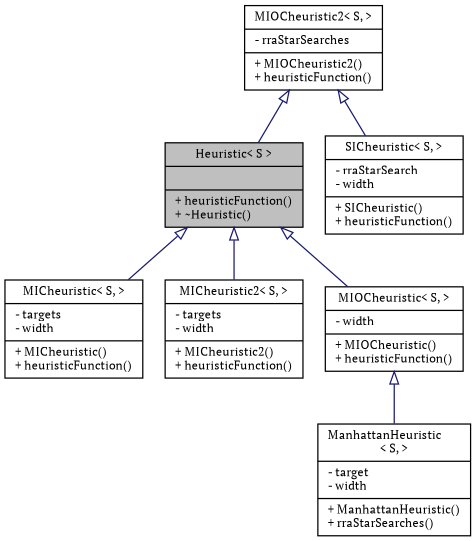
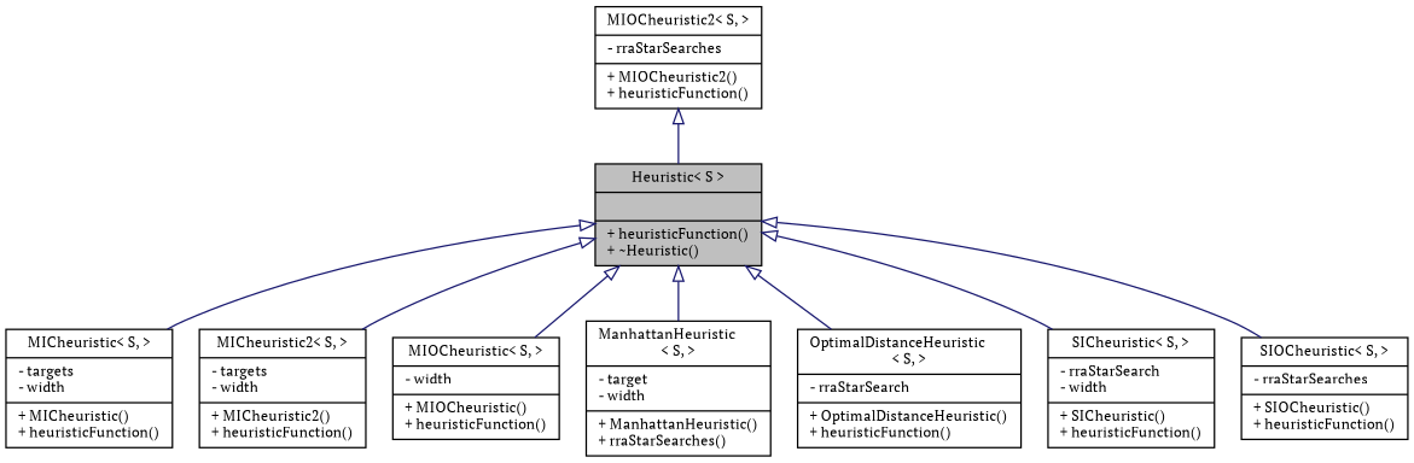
  digraph {
    fontname="PT Serif"
    node [color=black fillcolor=white fontname="PT Serif" fontsize=10 shape=record style=filled]
    edge [arrowtail=onormal color=midnightblue dir=back fontname="PT Serif" fontsize=10 labelfontname=Helvetica labelfontsize=10 style=solid]
    n1 [fillcolor=grey75 fontcolor=black height=0.2 label="{Heuristic\< S \>\n||+ heuristicFunction()\l+ ~Heuristic()\l}" width=0.4]
    n2 [height=0.2 label="{MICheuristic\< S, \>\n|- targets\l- width\l|+ MICheuristic()\l+ heuristicFunction()\l}" width=0.4]
    n3 [height=0.2 label="{MICheuristic2\< S, \>\n|- targets\l- width\l|+ MICheuristic2()\l+ heuristicFunction()\l}" width=0.4]
    n4 [height=0.2 label="{MIOCheuristic\< S, \>\n|- width\l|+ MIOCheuristic()\l+ heuristicFunction()\l}" width=0.4]
    n5 [height=0.2 label="{ManhattanHeuristic\l\< S, \>\n|- target\l- width\l|+ ManhattanHeuristic()\l+ rraStarSearches()\l}" width=0.4]
+   n6 [height=0.2 label="{OptimalDistanceHeuristic\l\< S, \>\n|- rraStarSearch\l|+ OptimalDistanceHeuristic()\l+ heuristicFunction()\l}" width=0.4]
    n7 [height=0.2 label="{SICheuristic\< S, \>\n|- rraStarSearch\l- width\l|+ SICheuristic()\l+ heuristicFunction()\l}" width=0.4]
+   n8 [height=0.2 label="{SIOCheuristic\< S, \>\n|- rraStarSearches\l|+ SIOCheuristic()\l+ heuristicFunction()\l}" width=0.4]
    n9 [height=0.2 label="{MIOCheuristic2\< S, \>\n|- rraStarSearches\l|+ MIOCheuristic2()\l+ heuristicFunction()\l}" width=0.4]
    n1 -> n2
    n1 -> n3
    n1 -> n4
-   n4 -> n5
-   n9 -> n7
+   n1 -> n5
+   n1 -> n6
+   n1 -> n7
+   n1 -> n8
    n9 -> n1
  }
